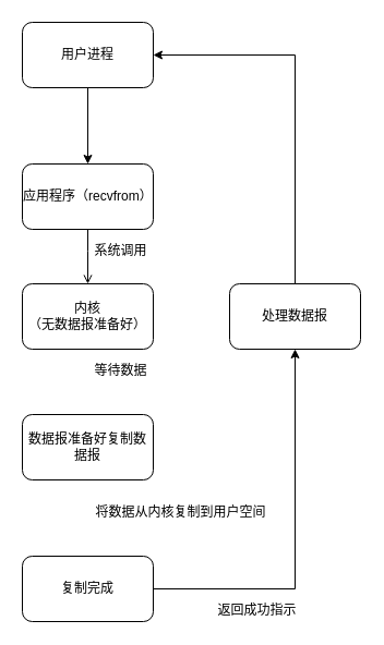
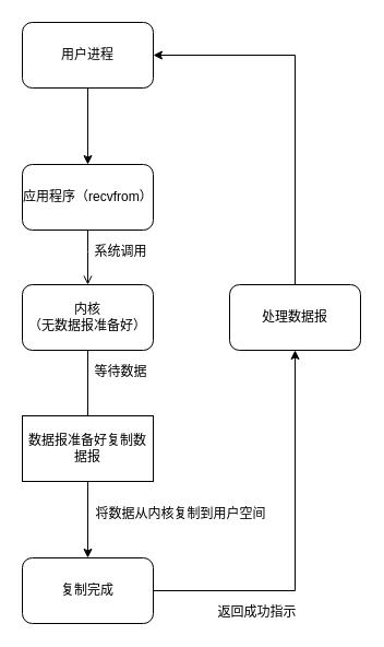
  <mxCell id="0" />
  <mxCell id="1" parent="0" />
  <mxCell id="2" value="" style="edgeStyle=orthogonalEdgeStyle;rounded=0;orthogonalLoop=1;jettySize=auto;html=1;endArrow=open;" edge="1" parent="1" source="3" target="5"><mxGeometry relative="1" as="geometry"><Array as="points"><mxPoint x="80" y="230" /><mxPoint x="80" y="230" /></Array></mxGeometry></mxCell>
  <mxCell id="3" value="应用程序（recvfrom）" style="rounded=1;whiteSpace=wrap;html=1;" vertex="1" parent="1"><mxGeometry x="20" y="150" width="120" height="60" as="geometry" /></mxCell>
+ <mxCell id="4" value="" style="edgeStyle=orthogonalEdgeStyle;rounded=0;orthogonalLoop=1;jettySize=auto;html=1;" edge="1" parent="1" source="5" target="7"><mxGeometry relative="1" as="geometry" /></mxCell>
  <mxCell id="5" value="内核&lt;br&gt;（无数据报准备好）" style="rounded=1;whiteSpace=wrap;html=1;" vertex="1" parent="1"><mxGeometry x="20" y="260" width="120" height="60" as="geometry" /></mxCell>
  <mxCell id="6" value="" style="edgeStyle=orthogonalEdgeStyle;rounded=0;orthogonalLoop=1;jettySize=auto;html=1;" edge="1" parent="1" source="7" target="11"><mxGeometry relative="1" as="geometry" /></mxCell>
  <mxCell id="7" value="复制完成" style="rounded=1;whiteSpace=wrap;html=1;" vertex="1" parent="1"><mxGeometry x="20" y="510" width="120" height="60" as="geometry" /></mxCell>
  <mxCell id="8" value="等待数据" style="text;html=1;align=center;verticalAlign=middle;resizable=0;points=[];autosize=1;" vertex="1" parent="1"><mxGeometry x="80" y="330" width="60" height="20" as="geometry" /></mxCell>
  <mxCell id="9" value="将数据从内核复制到用户空间" style="text;html=1;align=center;verticalAlign=middle;resizable=0;points=[];autosize=1;rotation=0;" vertex="1" parent="1"><mxGeometry x="80" y="460" width="170" height="20" as="geometry" /></mxCell>
  <mxCell id="10" value="" style="edgeStyle=orthogonalEdgeStyle;rounded=0;orthogonalLoop=1;jettySize=auto;html=1;entryX=1;entryY=0.5;entryDx=0;entryDy=0;" edge="1" parent="1" source="11" target="14"><mxGeometry relative="1" as="geometry"><mxPoint x="270" y="290" as="targetPoint" /><Array as="points"><mxPoint x="270" y="50" /></Array></mxGeometry></mxCell>
  <mxCell id="11" value="处理数据报" style="rounded=1;whiteSpace=wrap;html=1;" vertex="1" parent="1"><mxGeometry x="210" y="260" width="120" height="60" as="geometry" /></mxCell>
  <mxCell id="12" value="返回成功指示" style="text;html=1;align=center;verticalAlign=middle;resizable=0;points=[];autosize=1;" vertex="1" parent="1"><mxGeometry x="190" y="550" width="90" height="20" as="geometry" /></mxCell>
  <mxCell id="13" value="" style="edgeStyle=orthogonalEdgeStyle;rounded=0;orthogonalLoop=1;jettySize=auto;html=1;" edge="1" parent="1" source="14" target="3"><mxGeometry relative="1" as="geometry" /></mxCell>
  <mxCell id="14" value="用户进程" style="rounded=1;whiteSpace=wrap;html=1;" vertex="1" parent="1"><mxGeometry x="20" y="20" width="120" height="60" as="geometry" /></mxCell>
  <mxCell id="15" value="系统调用" style="text;html=1;align=center;verticalAlign=middle;resizable=0;points=[];autosize=1;" vertex="1" parent="1"><mxGeometry x="80" y="220" width="60" height="20" as="geometry" /></mxCell>
- <mxCell id="16" value="数据报准备好复制数据报" style="rounded=1;whiteSpace=wrap;html=1;" vertex="1" parent="1"><mxGeometry x="20" y="380" width="120" height="60" as="geometry" /></mxCell>
+ <mxCell id="16" value="数据报准备好复制数据报" style="whiteSpace=wrap;html=1;rounded=0;" vertex="1" parent="1"><mxGeometry x="20" y="380" width="120" height="60" as="geometry" /></mxCell>
